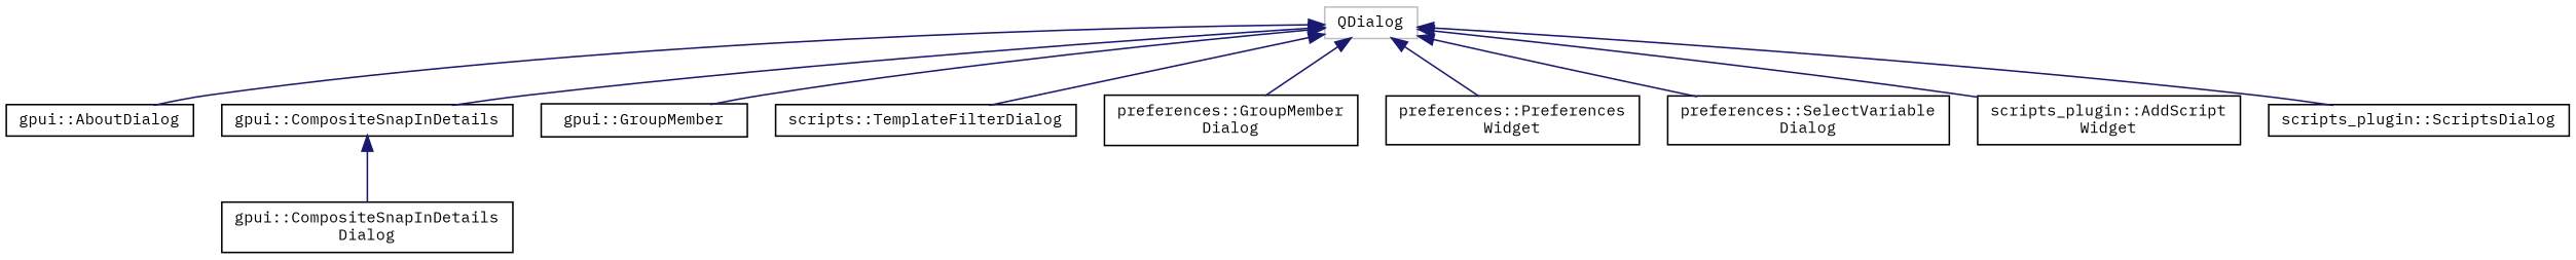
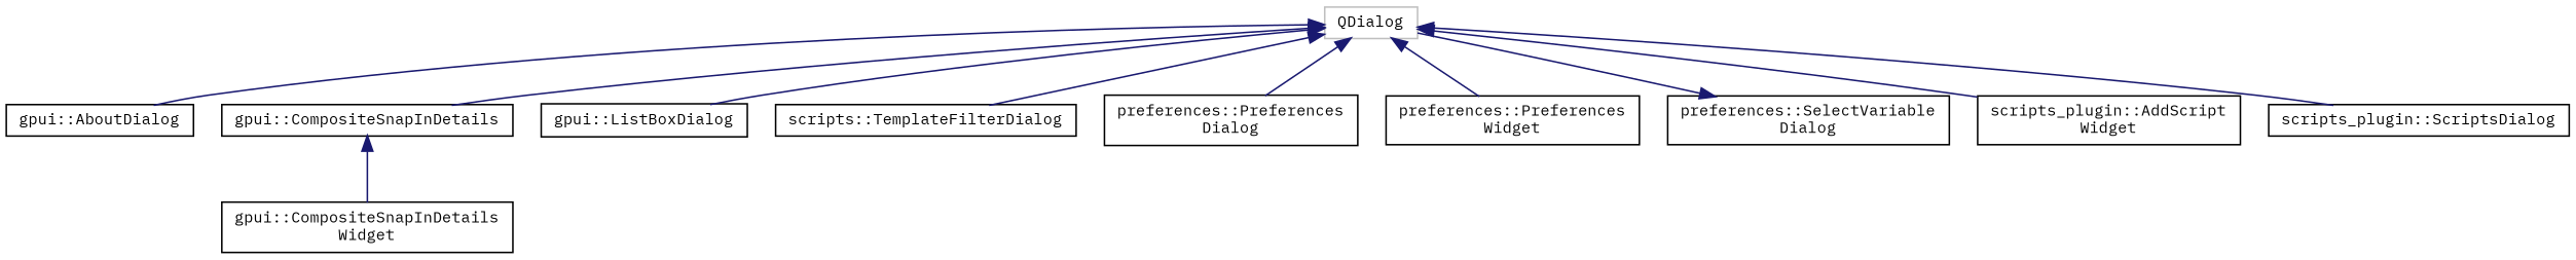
  digraph {
    fontname="IBM Plex Mono"
    rankdir=TB
    node [color=black fillcolor=white fontname="IBM Plex Mono" fontsize=10 shape=record style=filled]
    edge [color=midnightblue dir=back fontname="IBM Plex Mono" fontsize=10 labelfontname=Helvetica labelfontsize=10 style=solid]
    n1 [color=grey75 height=0.2 label=QDialog width=0.4]
    n2 [height=0.2 label="gpui::AboutDialog" width=0.4]
    n3 [height=0.2 label="gpui::CompositeSnapInDetails" width=0.4]
-   n4 [height=0.2 label="gpui::GroupMember" width=0.4]
+   n4 [height=0.2 label="gpui::ListBoxDialog" width=0.4]
    n5 [height=0.2 label="scripts::TemplateFilterDialog" width=0.4]
-   n6 [height=0.2 label="preferences::GroupMember\lDialog" width=0.4]
+   n6 [height=0.2 label="preferences::Preferences\lDialog" width=0.4]
    n7 [height=0.2 label="preferences::Preferences\lWidget" width=0.4]
    n8 [height=0.2 label="preferences::SelectVariable\lDialog" width=0.4]
    n9 [height=0.2 label="scripts_plugin::AddScript\lWidget" width=0.4]
    n10 [height=0.2 label="scripts_plugin::ScriptsDialog" width=0.4]
-   n11 [height=0.2 label="gpui::CompositeSnapInDetails\lDialog" width=0.4]
+   n11 [height=0.2 label="gpui::CompositeSnapInDetails\lWidget" width=0.4]
    n1 -> n2
    n1 -> n3
    n1 -> n4
    n1 -> n5
    n1 -> n6
    n1 -> n7
-   n1 -> n8
+   n8 -> n1
    n1 -> n9
    n1 -> n10
    n3 -> n11
  }
